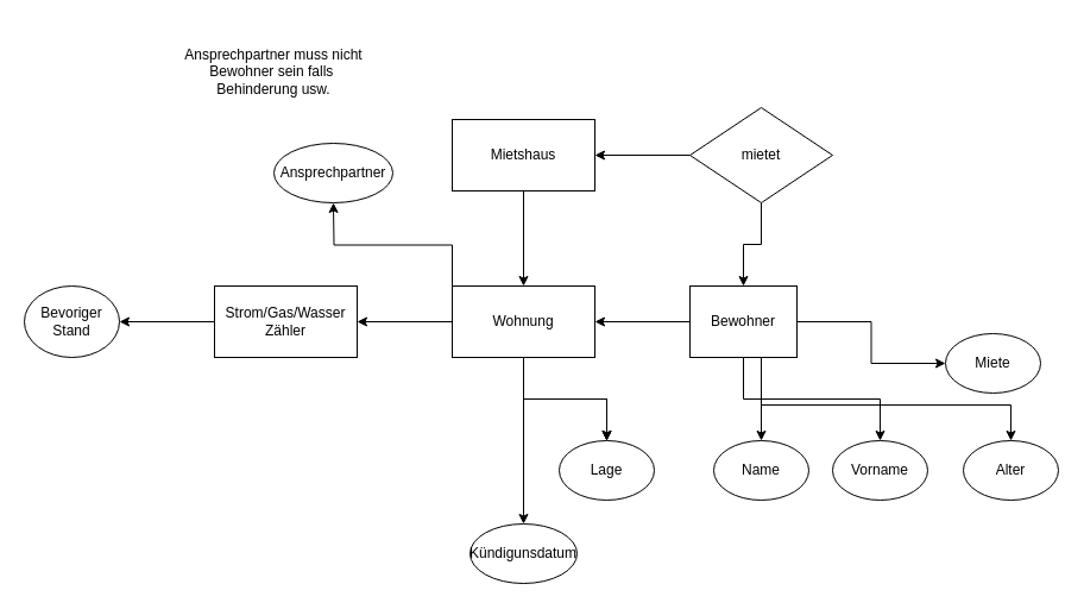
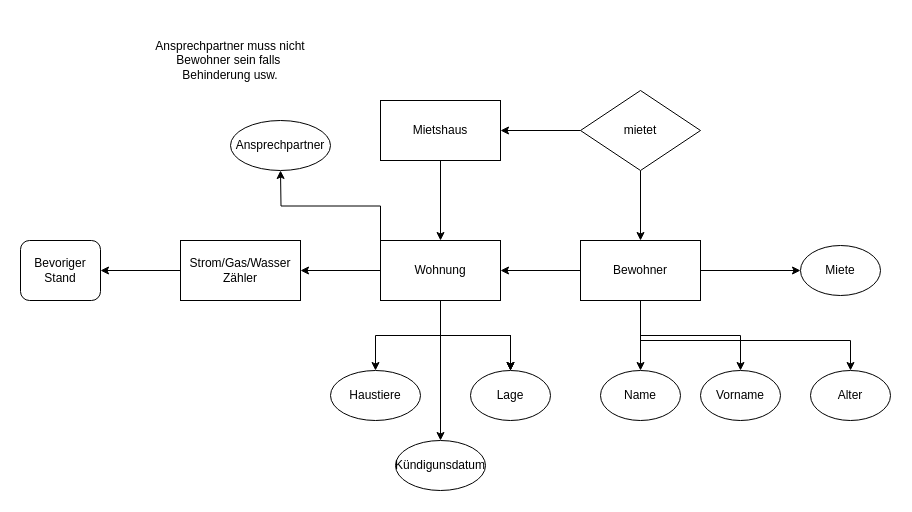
  <mxCell id="0" />
  <mxCell id="1" parent="0" />
  <mxCell id="2" style="edgeStyle=orthogonalEdgeStyle;rounded=0;orthogonalLoop=1;jettySize=auto;html=1;" edge="1" parent="1" source="4" target="6"><mxGeometry relative="1" as="geometry" /></mxCell>
  <mxCell id="3" style="edgeStyle=orthogonalEdgeStyle;rounded=0;orthogonalLoop=1;jettySize=auto;html=1;exitX=0.5;exitY=1;exitDx=0;exitDy=0;entryX=0.5;entryY=0;entryDx=0;entryDy=0;" edge="1" parent="1" source="4" target="24"><mxGeometry relative="1" as="geometry" /></mxCell>
  <mxCell id="4" value="mietet" style="rhombus;whiteSpace=wrap;html=1;" vertex="1" parent="1"><mxGeometry x="580" y="90" width="120" height="80" as="geometry" /></mxCell>
  <mxCell id="5" value="" style="edgeStyle=orthogonalEdgeStyle;rounded=0;orthogonalLoop=1;jettySize=auto;html=1;" edge="1" parent="1" source="6" target="14"><mxGeometry relative="1" as="geometry" /></mxCell>
  <mxCell id="6" value="Mietshaus" style="rounded=0;whiteSpace=wrap;html=1;" vertex="1" parent="1"><mxGeometry x="380" y="100" width="120" height="60" as="geometry" /></mxCell>
  <mxCell id="7" value="" style="edgeStyle=orthogonalEdgeStyle;rounded=0;orthogonalLoop=1;jettySize=auto;html=1;" edge="1" parent="1" source="14" target="16"><mxGeometry relative="1" as="geometry" /></mxCell>
  <mxCell id="8" value="" style="edgeStyle=orthogonalEdgeStyle;rounded=0;orthogonalLoop=1;jettySize=auto;html=1;" edge="1" parent="1" source="14" target="18"><mxGeometry relative="1" as="geometry" /></mxCell>
  <mxCell id="9" value="" style="edgeStyle=orthogonalEdgeStyle;rounded=0;orthogonalLoop=1;jettySize=auto;html=1;" edge="1" parent="1" source="14" target="18"><mxGeometry relative="1" as="geometry" /></mxCell>
  <mxCell id="10" value="" style="edgeStyle=orthogonalEdgeStyle;rounded=0;orthogonalLoop=1;jettySize=auto;html=1;" edge="1" parent="1" source="14" target="18"><mxGeometry relative="1" as="geometry" /></mxCell>
+ <mxCell id="11" style="edgeStyle=orthogonalEdgeStyle;rounded=0;orthogonalLoop=1;jettySize=auto;html=1;exitX=0.5;exitY=1;exitDx=0;exitDy=0;entryX=0.5;entryY=0;entryDx=0;entryDy=0;" edge="1" parent="1" source="14" target="25"><mxGeometry relative="1" as="geometry" /></mxCell>
  <mxCell id="12" style="edgeStyle=orthogonalEdgeStyle;rounded=0;orthogonalLoop=1;jettySize=auto;html=1;exitX=0.5;exitY=1;exitDx=0;exitDy=0;" edge="1" parent="1" source="14" target="29"><mxGeometry relative="1" as="geometry" /></mxCell>
  <mxCell id="13" style="edgeStyle=orthogonalEdgeStyle;rounded=0;orthogonalLoop=1;jettySize=auto;html=1;exitX=0;exitY=0;exitDx=0;exitDy=0;" edge="1" parent="1" source="14"><mxGeometry relative="1" as="geometry"><mxPoint x="280" y="170" as="targetPoint" /></mxGeometry></mxCell>
  <mxCell id="14" value="Wohnung" style="rounded=0;whiteSpace=wrap;html=1;" vertex="1" parent="1"><mxGeometry x="380" y="240" width="120" height="60" as="geometry" /></mxCell>
  <mxCell id="15" value="" style="edgeStyle=orthogonalEdgeStyle;rounded=0;orthogonalLoop=1;jettySize=auto;html=1;" edge="1" parent="1" source="16" target="17"><mxGeometry relative="1" as="geometry" /></mxCell>
  <mxCell id="16" value="Strom/Gas/Wasser Zähler" style="whiteSpace=wrap;html=1;rounded=0;" vertex="1" parent="1"><mxGeometry x="180" y="240" width="120" height="60" as="geometry" /></mxCell>
- <mxCell id="17" value="Bevoriger Stand" style="ellipse;whiteSpace=wrap;html=1;rounded=0;" vertex="1" parent="1"><mxGeometry x="20" y="240" width="80" height="60" as="geometry" /></mxCell>
+ <mxCell id="17" value="Bevoriger Stand" style="whiteSpace=wrap;html=1;rounded=1;" vertex="1" parent="1"><mxGeometry x="20" y="240" width="80" height="60" as="geometry" /></mxCell>
  <mxCell id="18" value="Lage" style="ellipse;whiteSpace=wrap;html=1;rounded=0;" vertex="1" parent="1"><mxGeometry x="470" y="370" width="80" height="50" as="geometry" /></mxCell>
  <mxCell id="19" value="" style="edgeStyle=orthogonalEdgeStyle;rounded=0;orthogonalLoop=1;jettySize=auto;html=1;" edge="1" parent="1" source="24" target="26"><mxGeometry relative="1" as="geometry" /></mxCell>
  <mxCell id="20" value="" style="edgeStyle=orthogonalEdgeStyle;rounded=0;orthogonalLoop=1;jettySize=auto;html=1;" edge="1" parent="1" source="24" target="28"><mxGeometry relative="1" as="geometry" /></mxCell>
  <mxCell id="21" style="edgeStyle=orthogonalEdgeStyle;rounded=0;orthogonalLoop=1;jettySize=auto;html=1;exitX=0;exitY=0.5;exitDx=0;exitDy=0;entryX=1;entryY=0.5;entryDx=0;entryDy=0;" edge="1" parent="1" source="24" target="14"><mxGeometry relative="1" as="geometry"><mxPoint x="510" y="270" as="targetPoint" /></mxGeometry></mxCell>
  <mxCell id="22" style="edgeStyle=orthogonalEdgeStyle;rounded=0;orthogonalLoop=1;jettySize=auto;html=1;exitX=1;exitY=1;exitDx=0;exitDy=0;entryX=0.5;entryY=0;entryDx=0;entryDy=0;" edge="1" parent="1" source="24" target="32"><mxGeometry relative="1" as="geometry"><Array as="points"><mxPoint x="640" y="300" /><mxPoint x="640" y="335" /><mxPoint x="740" y="335" /></Array></mxGeometry></mxCell>
  <mxCell id="23" style="edgeStyle=orthogonalEdgeStyle;rounded=0;orthogonalLoop=1;jettySize=auto;html=1;entryX=0.5;entryY=0;entryDx=0;entryDy=0;" edge="1" parent="1" source="24" target="33"><mxGeometry relative="1" as="geometry"><Array as="points"><mxPoint x="640" y="340" /><mxPoint x="850" y="340" /></Array></mxGeometry></mxCell>
- <mxCell id="24" value="Bewohner" style="whiteSpace=wrap;html=1;rounded=0;" vertex="1" parent="1"><mxGeometry x="580" y="240" width="90" height="60" as="geometry" /></mxCell>
- <mxCell id="26" value="Miete" style="ellipse;whiteSpace=wrap;html=1;rounded=0;" vertex="1" parent="1"><mxGeometry x="795" y="280" width="80" height="50" as="geometry" /></mxCell>
+ <mxCell id="24" value="Bewohner" style="whiteSpace=wrap;html=1;rounded=0;" vertex="1" parent="1"><mxGeometry x="580" y="240" width="120" height="60" as="geometry" /></mxCell>
+ <mxCell id="25" value="Haustiere" style="ellipse;whiteSpace=wrap;html=1;" vertex="1" parent="1"><mxGeometry x="330" y="370" width="90" height="50" as="geometry" /></mxCell>
+ <mxCell id="26" value="Miete" style="ellipse;whiteSpace=wrap;html=1;rounded=0;" vertex="1" parent="1"><mxGeometry x="800" y="245" width="80" height="50" as="geometry" /></mxCell>
  <mxCell id="27" style="edgeStyle=orthogonalEdgeStyle;rounded=0;orthogonalLoop=1;jettySize=auto;html=1;exitX=0.5;exitY=1;exitDx=0;exitDy=0;" edge="1" parent="1" source="26" target="26"><mxGeometry relative="1" as="geometry" /></mxCell>
  <mxCell id="28" value="Name" style="ellipse;whiteSpace=wrap;html=1;rounded=0;" vertex="1" parent="1"><mxGeometry x="600" y="370" width="80" height="50" as="geometry" /></mxCell>
  <mxCell id="29" value="Kündigunsdatum" style="ellipse;whiteSpace=wrap;html=1;" vertex="1" parent="1"><mxGeometry x="395" y="440" width="90" height="50" as="geometry" /></mxCell>
  <mxCell id="30" value="Ansprechpartner" style="ellipse;whiteSpace=wrap;html=1;" vertex="1" parent="1"><mxGeometry x="230" y="120" width="100" height="50" as="geometry" /></mxCell>
  <mxCell id="31" value="Ansprechpartner muss nicht Bewohner sein falls&amp;nbsp; Behinderung usw." style="text;html=1;strokeColor=none;fillColor=none;align=center;verticalAlign=middle;whiteSpace=wrap;rounded=0;" vertex="1" parent="1"><mxGeometry x="150" y="20" width="160" height="80" as="geometry" /></mxCell>
  <mxCell id="32" value="Vorname" style="ellipse;whiteSpace=wrap;html=1;rounded=0;" vertex="1" parent="1"><mxGeometry x="700" y="370" width="80" height="50" as="geometry" /></mxCell>
  <mxCell id="33" value="Alter" style="ellipse;whiteSpace=wrap;html=1;rounded=0;" vertex="1" parent="1"><mxGeometry x="810" y="370" width="80" height="50" as="geometry" /></mxCell>
